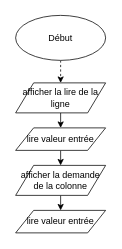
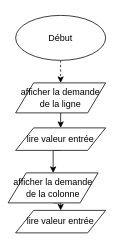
  <mxCell id="0" />
  <mxCell id="1" parent="0" />
  <mxCell id="2" style="edgeStyle=orthogonalEdgeStyle;rounded=0;orthogonalLoop=1;jettySize=auto;html=1;exitX=0.5;exitY=1;exitDx=0;exitDy=0;entryX=0.5;entryY=0;entryDx=0;entryDy=0;dashed=1;" edge="1" parent="1" source="3" target="5"><mxGeometry relative="1" as="geometry" /></mxCell>
  <mxCell id="3" value="Début" style="ellipse;whiteSpace=wrap;html=1;" vertex="1" parent="1"><mxGeometry x="20" y="20" width="120" height="60" as="geometry" /></mxCell>
  <mxCell id="4" style="edgeStyle=orthogonalEdgeStyle;rounded=0;orthogonalLoop=1;jettySize=auto;html=1;exitX=0.5;exitY=1;exitDx=0;exitDy=0;entryX=0.5;entryY=0;entryDx=0;entryDy=0;" edge="1" parent="1" source="5" target="7"><mxGeometry relative="1" as="geometry" /></mxCell>
- <mxCell id="5" value="afficher la lire de la ligne" style="shape=parallelogram;perimeter=parallelogramPerimeter;whiteSpace=wrap;html=1;" vertex="1" parent="1"><mxGeometry x="20" y="110" width="120" height="40" as="geometry" /></mxCell>
+ <mxCell id="5" value="afficher la demande de la ligne" style="shape=parallelogram;perimeter=parallelogramPerimeter;whiteSpace=wrap;html=1;" vertex="1" parent="1"><mxGeometry x="20" y="110" width="120" height="40" as="geometry" /></mxCell>
  <mxCell id="6" style="edgeStyle=orthogonalEdgeStyle;rounded=0;orthogonalLoop=1;jettySize=auto;html=1;exitX=0.5;exitY=1;exitDx=0;exitDy=0;entryX=0.5;entryY=0;entryDx=0;entryDy=0;" edge="1" parent="1" source="7" target="9"><mxGeometry relative="1" as="geometry" /></mxCell>
  <mxCell id="7" value="lire valeur entrée" style="shape=parallelogram;perimeter=parallelogramPerimeter;whiteSpace=wrap;html=1;" vertex="1" parent="1"><mxGeometry x="20" y="170" width="120" height="30" as="geometry" /></mxCell>
  <mxCell id="8" style="edgeStyle=orthogonalEdgeStyle;rounded=0;orthogonalLoop=1;jettySize=auto;html=1;exitX=0.5;exitY=1;exitDx=0;exitDy=0;entryX=0.5;entryY=0;entryDx=0;entryDy=0;" edge="1" parent="1" source="9" target="10"><mxGeometry relative="1" as="geometry" /></mxCell>
- <mxCell id="9" value="afficher la demande de la colonne" style="shape=parallelogram;perimeter=parallelogramPerimeter;whiteSpace=wrap;html=1;" vertex="1" parent="1"><mxGeometry x="20" y="220" width="120" height="40" as="geometry" /></mxCell>
+ <mxCell id="9" value="afficher la demande de la colonne" style="shape=parallelogram;perimeter=parallelogramPerimeter;whiteSpace=wrap;html=1;" vertex="1" parent="1"><mxGeometry x="10" y="230" width="120" height="40" as="geometry" /></mxCell>
  <mxCell id="10" value="lire valeur entrée" style="shape=parallelogram;perimeter=parallelogramPerimeter;whiteSpace=wrap;html=1;" vertex="1" parent="1"><mxGeometry x="20" y="280" width="120" height="30" as="geometry" /></mxCell>
